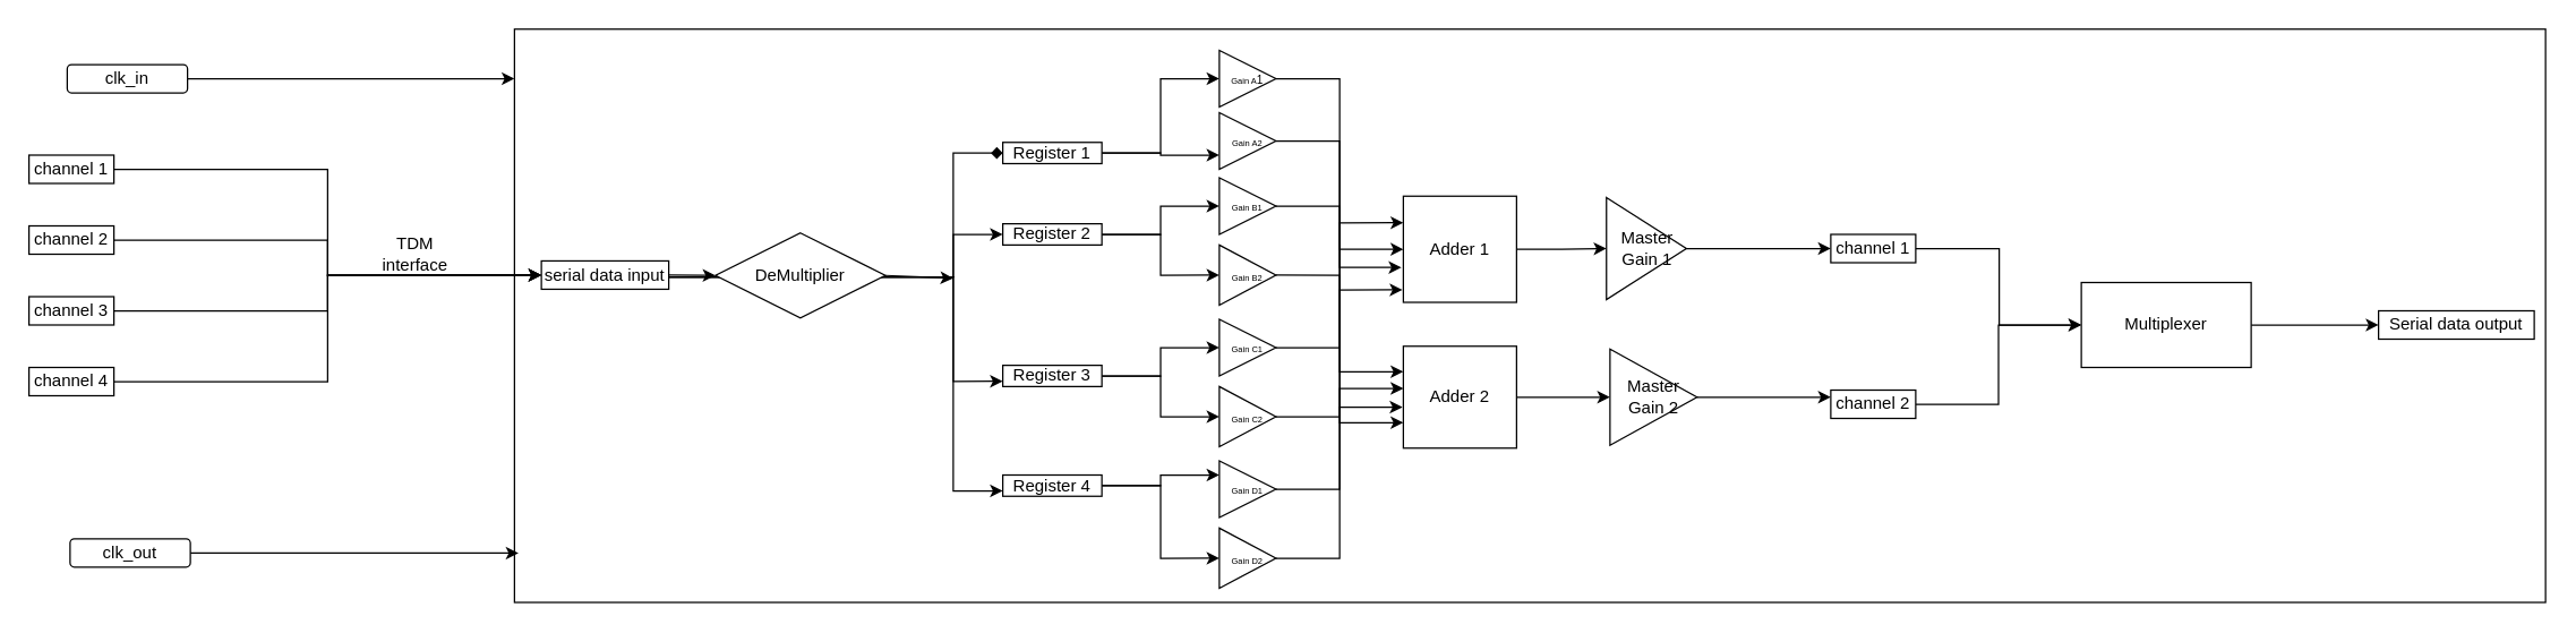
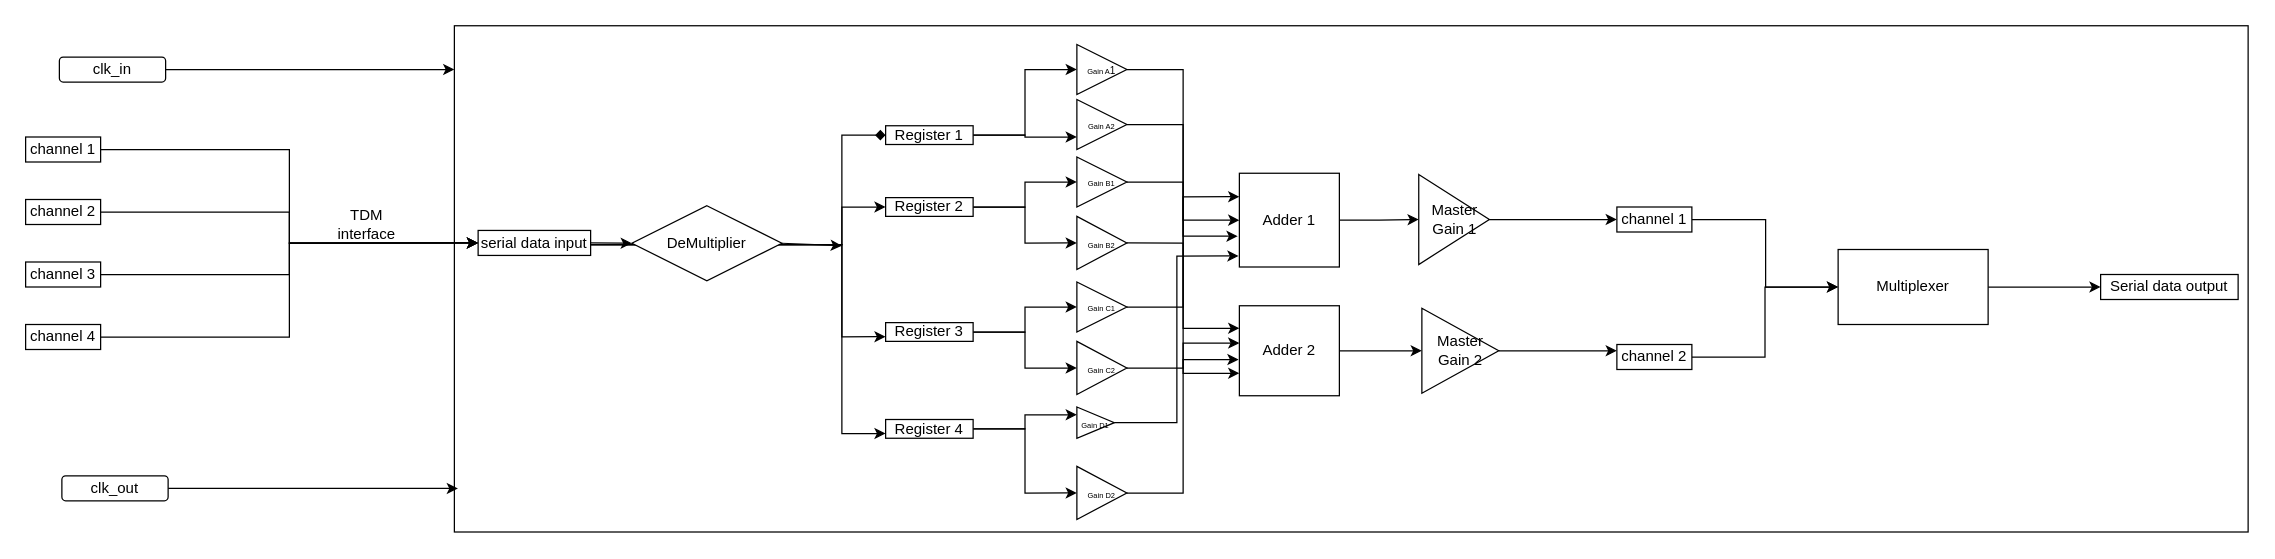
  <mxCell id="0" />
  <mxCell id="1" parent="0" />
  <mxCell id="2" value="" style="rounded=0;whiteSpace=wrap;html=1;" parent="1" vertex="1"><mxGeometry x="363" y="20" width="1435" height="405" as="geometry" /></mxCell>
  <mxCell id="3" style="edgeStyle=orthogonalEdgeStyle;rounded=0;orthogonalLoop=1;jettySize=auto;html=1;exitX=1;exitY=0.5;exitDx=0;exitDy=0;entryX=0;entryY=0.5;entryDx=0;entryDy=0;" parent="1" source="4" target="15" edge="1"><mxGeometry relative="1" as="geometry" /></mxCell>
  <mxCell id="4" value="channel 1" style="rounded=0;whiteSpace=wrap;html=1;" parent="1" vertex="1"><mxGeometry x="20" y="109" width="60" height="20" as="geometry" /></mxCell>
  <mxCell id="5" style="edgeStyle=orthogonalEdgeStyle;rounded=0;orthogonalLoop=1;jettySize=auto;html=1;entryX=0;entryY=0.5;entryDx=0;entryDy=0;" parent="1" source="6" target="15" edge="1"><mxGeometry relative="1" as="geometry" /></mxCell>
  <mxCell id="6" value="channel 2" style="rounded=0;whiteSpace=wrap;html=1;" parent="1" vertex="1"><mxGeometry x="20" y="159" width="60" height="20" as="geometry" /></mxCell>
  <mxCell id="7" style="edgeStyle=orthogonalEdgeStyle;rounded=0;orthogonalLoop=1;jettySize=auto;html=1;entryX=0;entryY=0.5;entryDx=0;entryDy=0;" parent="1" source="8" target="15" edge="1"><mxGeometry relative="1" as="geometry" /></mxCell>
  <mxCell id="8" value="channel 3" style="rounded=0;whiteSpace=wrap;html=1;" parent="1" vertex="1"><mxGeometry x="20" y="209" width="60" height="20" as="geometry" /></mxCell>
  <mxCell id="9" style="edgeStyle=orthogonalEdgeStyle;rounded=0;orthogonalLoop=1;jettySize=auto;html=1;entryX=0;entryY=0.5;entryDx=0;entryDy=0;" parent="1" source="10" target="15" edge="1"><mxGeometry relative="1" as="geometry" /></mxCell>
  <mxCell id="10" value="channel 4" style="rounded=0;whiteSpace=wrap;html=1;" parent="1" vertex="1"><mxGeometry x="20" y="259" width="60" height="20" as="geometry" /></mxCell>
  <mxCell id="11" style="edgeStyle=orthogonalEdgeStyle;rounded=0;orthogonalLoop=1;jettySize=auto;html=1;entryX=0;entryY=0.5;entryDx=0;entryDy=0;endArrow=diamond;" parent="1" source="15" target="18" edge="1"><mxGeometry relative="1" as="geometry"><Array as="points"><mxPoint x="673" y="195" /><mxPoint x="673" y="108" /></Array></mxGeometry></mxCell>
  <mxCell id="12" style="edgeStyle=orthogonalEdgeStyle;rounded=0;orthogonalLoop=1;jettySize=auto;html=1;entryX=0;entryY=0.5;entryDx=0;entryDy=0;" parent="1" source="15" target="21" edge="1"><mxGeometry relative="1" as="geometry"><Array as="points"><mxPoint x="673" y="195" /><mxPoint x="673" y="165" /></Array></mxGeometry></mxCell>
  <mxCell id="13" style="edgeStyle=orthogonalEdgeStyle;rounded=0;orthogonalLoop=1;jettySize=auto;html=1;entryX=0;entryY=0.75;entryDx=0;entryDy=0;" parent="1" source="15" target="24" edge="1"><mxGeometry relative="1" as="geometry"><Array as="points"><mxPoint x="673" y="195" /><mxPoint x="673" y="269" /></Array></mxGeometry></mxCell>
  <mxCell id="14" style="edgeStyle=orthogonalEdgeStyle;rounded=0;orthogonalLoop=1;jettySize=auto;html=1;entryX=0;entryY=0.75;entryDx=0;entryDy=0;" parent="1" source="15" target="27" edge="1"><mxGeometry relative="1" as="geometry"><Array as="points"><mxPoint x="673" y="195" /><mxPoint x="673" y="346" /></Array></mxGeometry></mxCell>
  <mxCell id="15" value="serial data input" style="rounded=0;whiteSpace=wrap;html=1;" parent="1" vertex="1"><mxGeometry x="382" y="183.75" width="90" height="20" as="geometry" /></mxCell>
  <mxCell id="16" style="edgeStyle=orthogonalEdgeStyle;rounded=0;orthogonalLoop=1;jettySize=auto;html=1;entryX=0;entryY=0.5;entryDx=0;entryDy=0;" parent="1" source="18" target="33" edge="1"><mxGeometry relative="1" as="geometry" /></mxCell>
  <mxCell id="17" style="edgeStyle=orthogonalEdgeStyle;rounded=0;orthogonalLoop=1;jettySize=auto;html=1;entryX=0;entryY=0.75;entryDx=0;entryDy=0;" parent="1" source="18" target="35" edge="1"><mxGeometry relative="1" as="geometry" /></mxCell>
  <mxCell id="18" value="Register 1" style="rounded=0;whiteSpace=wrap;html=1;" parent="1" vertex="1"><mxGeometry x="708" y="100" width="70" height="15" as="geometry" /></mxCell>
  <mxCell id="19" style="edgeStyle=orthogonalEdgeStyle;rounded=0;orthogonalLoop=1;jettySize=auto;html=1;entryX=0;entryY=0.5;entryDx=0;entryDy=0;" parent="1" source="21" target="37" edge="1"><mxGeometry relative="1" as="geometry" /></mxCell>
  <mxCell id="20" style="edgeStyle=orthogonalEdgeStyle;rounded=0;orthogonalLoop=1;jettySize=auto;html=1;entryX=0;entryY=0.5;entryDx=0;entryDy=0;" parent="1" source="21" target="39" edge="1"><mxGeometry relative="1" as="geometry" /></mxCell>
  <mxCell id="21" value="Register 2" style="rounded=0;whiteSpace=wrap;html=1;" parent="1" vertex="1"><mxGeometry x="708" y="157.5" width="70" height="15" as="geometry" /></mxCell>
  <mxCell id="22" style="edgeStyle=orthogonalEdgeStyle;rounded=0;orthogonalLoop=1;jettySize=auto;html=1;" parent="1" source="24" target="41" edge="1"><mxGeometry relative="1" as="geometry" /></mxCell>
  <mxCell id="23" style="edgeStyle=orthogonalEdgeStyle;rounded=0;orthogonalLoop=1;jettySize=auto;html=1;" parent="1" source="24" target="43" edge="1"><mxGeometry relative="1" as="geometry" /></mxCell>
  <mxCell id="24" value="Register 3" style="rounded=0;whiteSpace=wrap;html=1;" parent="1" vertex="1"><mxGeometry x="708" y="257.5" width="70" height="15" as="geometry" /></mxCell>
  <mxCell id="25" style="edgeStyle=orthogonalEdgeStyle;rounded=0;orthogonalLoop=1;jettySize=auto;html=1;entryX=0;entryY=0.25;entryDx=0;entryDy=0;" parent="1" source="27" target="45" edge="1"><mxGeometry relative="1" as="geometry" /></mxCell>
  <mxCell id="26" style="edgeStyle=orthogonalEdgeStyle;rounded=0;orthogonalLoop=1;jettySize=auto;html=1;entryX=0;entryY=0.5;entryDx=0;entryDy=0;" parent="1" source="27" target="47" edge="1"><mxGeometry relative="1" as="geometry" /></mxCell>
  <mxCell id="27" value="Register 4" style="rounded=0;whiteSpace=wrap;html=1;" parent="1" vertex="1"><mxGeometry x="708" y="335" width="70" height="15" as="geometry" /></mxCell>
  <mxCell id="28" style="edgeStyle=orthogonalEdgeStyle;rounded=0;orthogonalLoop=1;jettySize=auto;html=1;" parent="1" source="29" edge="1"><mxGeometry relative="1" as="geometry"><mxPoint x="363" y="55" as="targetPoint" /></mxGeometry></mxCell>
  <mxCell id="29" value="clk_in" style="rounded=1;whiteSpace=wrap;html=1;" parent="1" vertex="1"><mxGeometry x="47" y="45" width="85" height="20" as="geometry" /></mxCell>
  <mxCell id="30" style="edgeStyle=orthogonalEdgeStyle;rounded=0;orthogonalLoop=1;jettySize=auto;html=1;entryX=0.002;entryY=0.914;entryDx=0;entryDy=0;entryPerimeter=0;" parent="1" source="31" target="2" edge="1"><mxGeometry relative="1" as="geometry" /></mxCell>
  <mxCell id="31" value="clk_out" style="rounded=1;whiteSpace=wrap;html=1;" parent="1" vertex="1"><mxGeometry x="49" y="380" width="85" height="20" as="geometry" /></mxCell>
  <mxCell id="32" style="edgeStyle=orthogonalEdgeStyle;rounded=0;orthogonalLoop=1;jettySize=auto;html=1;entryX=0;entryY=0.5;entryDx=0;entryDy=0;" parent="1" source="33" target="49" edge="1"><mxGeometry relative="1" as="geometry"><Array as="points" /></mxGeometry></mxCell>
  <mxCell id="33" value="&lt;font style=&quot;font-size: 6px&quot;&gt;Gain A&lt;/font&gt;&lt;font style=&quot;font-size: 8px&quot;&gt;1&lt;/font&gt;" style="triangle;whiteSpace=wrap;html=1;" parent="1" vertex="1"><mxGeometry x="861" y="35" width="40" height="40" as="geometry" /></mxCell>
  <mxCell id="34" style="edgeStyle=orthogonalEdgeStyle;rounded=0;orthogonalLoop=1;jettySize=auto;html=1;entryX=0;entryY=0.25;entryDx=0;entryDy=0;" parent="1" source="35" target="51" edge="1"><mxGeometry relative="1" as="geometry" /></mxCell>
  <mxCell id="35" value="&lt;font style=&quot;font-size: 6px&quot;&gt;Gain A2&lt;/font&gt;" style="triangle;whiteSpace=wrap;html=1;" parent="1" vertex="1"><mxGeometry x="861" y="79" width="40" height="40" as="geometry" /></mxCell>
  <mxCell id="36" style="edgeStyle=orthogonalEdgeStyle;rounded=0;orthogonalLoop=1;jettySize=auto;html=1;entryX=-0.017;entryY=0.671;entryDx=0;entryDy=0;entryPerimeter=0;" edge="1" parent="1" source="37" target="49"><mxGeometry relative="1" as="geometry" /></mxCell>
  <mxCell id="37" value="&lt;font style=&quot;font-size: 6px&quot;&gt;Gain B1&lt;/font&gt;" style="triangle;whiteSpace=wrap;html=1;" parent="1" vertex="1"><mxGeometry x="861" y="125" width="40" height="40" as="geometry" /></mxCell>
  <mxCell id="38" style="edgeStyle=orthogonalEdgeStyle;rounded=0;orthogonalLoop=1;jettySize=auto;html=1;exitX=1;exitY=0.5;exitDx=0;exitDy=0;entryX=0;entryY=0.75;entryDx=0;entryDy=0;" parent="1" source="39" target="51" edge="1"><mxGeometry relative="1" as="geometry" /></mxCell>
  <mxCell id="39" value="&lt;font style=&quot;font-size: 6px&quot;&gt;Gain B2&lt;/font&gt;" style="triangle;whiteSpace=wrap;html=1;" parent="1" vertex="1"><mxGeometry x="861" y="172.5" width="40" height="42.5" as="geometry" /></mxCell>
  <mxCell id="40" style="edgeStyle=orthogonalEdgeStyle;rounded=0;orthogonalLoop=1;jettySize=auto;html=1;entryX=0;entryY=0.25;entryDx=0;entryDy=0;" edge="1" parent="1" source="41" target="49"><mxGeometry relative="1" as="geometry" /></mxCell>
  <mxCell id="41" value="&lt;font style=&quot;font-size: 6px&quot;&gt;Gain C1&lt;/font&gt;" style="triangle;whiteSpace=wrap;html=1;" parent="1" vertex="1"><mxGeometry x="861" y="225" width="40" height="40" as="geometry" /></mxCell>
  <mxCell id="42" style="edgeStyle=orthogonalEdgeStyle;rounded=0;orthogonalLoop=1;jettySize=auto;html=1;entryX=0;entryY=0.415;entryDx=0;entryDy=0;entryPerimeter=0;" edge="1" parent="1" source="43" target="51"><mxGeometry relative="1" as="geometry" /></mxCell>
  <mxCell id="43" value="&lt;font style=&quot;font-size: 6px&quot;&gt;Gain C2&lt;/font&gt;" style="triangle;whiteSpace=wrap;html=1;" parent="1" vertex="1"><mxGeometry x="861" y="272.5" width="40" height="42.5" as="geometry" /></mxCell>
  <mxCell id="44" style="edgeStyle=orthogonalEdgeStyle;rounded=0;orthogonalLoop=1;jettySize=auto;html=1;entryX=-0.008;entryY=0.882;entryDx=0;entryDy=0;entryPerimeter=0;" edge="1" parent="1" source="45" target="49"><mxGeometry relative="1" as="geometry" /></mxCell>
- <mxCell id="45" value="&lt;font style=&quot;font-size: 6px&quot;&gt;Gain D1&lt;/font&gt;" style="triangle;whiteSpace=wrap;html=1;" parent="1" vertex="1"><mxGeometry x="861" y="325" width="40" height="40" as="geometry" /></mxCell>
+ <mxCell id="45" value="&lt;font style=&quot;font-size: 6px&quot;&gt;Gain D1&lt;/font&gt;" style="triangle;whiteSpace=wrap;html=1;" parent="1" vertex="1"><mxGeometry x="861" y="325" width="30" height="25" as="geometry" /></mxCell>
  <mxCell id="46" style="edgeStyle=orthogonalEdgeStyle;rounded=0;orthogonalLoop=1;jettySize=auto;html=1;entryX=-0.008;entryY=0.598;entryDx=0;entryDy=0;entryPerimeter=0;" edge="1" parent="1" source="47" target="51"><mxGeometry relative="1" as="geometry" /></mxCell>
  <mxCell id="47" value="&lt;font style=&quot;font-size: 6px&quot;&gt;Gain D2&lt;/font&gt;" style="triangle;whiteSpace=wrap;html=1;" parent="1" vertex="1"><mxGeometry x="861" y="372.5" width="40" height="42.5" as="geometry" /></mxCell>
  <mxCell id="48" style="edgeStyle=orthogonalEdgeStyle;rounded=0;orthogonalLoop=1;jettySize=auto;html=1;entryX=0;entryY=0.5;entryDx=0;entryDy=0;" parent="1" source="49" target="53" edge="1"><mxGeometry relative="1" as="geometry" /></mxCell>
  <mxCell id="49" value="Adder 1" style="rounded=0;whiteSpace=wrap;html=1;" parent="1" vertex="1"><mxGeometry x="991" y="138" width="80" height="75" as="geometry" /></mxCell>
  <mxCell id="50" style="edgeStyle=orthogonalEdgeStyle;rounded=0;orthogonalLoop=1;jettySize=auto;html=1;" edge="1" parent="1" source="51" target="55"><mxGeometry relative="1" as="geometry" /></mxCell>
  <mxCell id="51" value="Adder 2" style="rounded=0;whiteSpace=wrap;html=1;" parent="1" vertex="1"><mxGeometry x="991" y="244" width="80" height="72" as="geometry" /></mxCell>
  <mxCell id="52" style="edgeStyle=orthogonalEdgeStyle;rounded=0;orthogonalLoop=1;jettySize=auto;html=1;entryX=0;entryY=0.5;entryDx=0;entryDy=0;" parent="1" source="53" target="61" edge="1"><mxGeometry relative="1" as="geometry" /></mxCell>
  <mxCell id="53" value="Master Gain 1" style="triangle;whiteSpace=wrap;html=1;" parent="1" vertex="1"><mxGeometry x="1134.5" y="139" width="56.5" height="72" as="geometry" /></mxCell>
  <mxCell id="54" style="edgeStyle=orthogonalEdgeStyle;rounded=0;orthogonalLoop=1;jettySize=auto;html=1;entryX=0;entryY=0.25;entryDx=0;entryDy=0;" parent="1" source="55" target="63" edge="1"><mxGeometry relative="1" as="geometry" /></mxCell>
  <mxCell id="55" value="Master Gain 2" style="triangle;whiteSpace=wrap;html=1;" parent="1" vertex="1"><mxGeometry x="1137" y="246" width="61.5" height="68" as="geometry" /></mxCell>
  <mxCell id="56" value="Serial data output" style="rounded=0;whiteSpace=wrap;html=1;" parent="1" vertex="1"><mxGeometry x="1680" y="219" width="110" height="20" as="geometry" /></mxCell>
  <mxCell id="57" style="edgeStyle=orthogonalEdgeStyle;rounded=0;orthogonalLoop=1;jettySize=auto;html=1;entryX=0;entryY=0.5;entryDx=0;entryDy=0;" parent="1" source="58" target="56" edge="1"><mxGeometry relative="1" as="geometry" /></mxCell>
  <mxCell id="58" value="Multiplexer" style="rounded=0;whiteSpace=wrap;html=1;" parent="1" vertex="1"><mxGeometry x="1470" y="199" width="120" height="60" as="geometry" /></mxCell>
  <mxCell id="59" value="TDM interface" style="text;html=1;strokeColor=none;fillColor=none;align=center;verticalAlign=middle;whiteSpace=wrap;rounded=0;" parent="1" vertex="1"><mxGeometry x="273" y="169" width="40" height="20" as="geometry" /></mxCell>
  <mxCell id="60" style="edgeStyle=orthogonalEdgeStyle;rounded=0;orthogonalLoop=1;jettySize=auto;html=1;" parent="1" source="61" target="58" edge="1"><mxGeometry relative="1" as="geometry"><Array as="points"><mxPoint x="1412" y="175" /><mxPoint x="1412" y="229" /></Array></mxGeometry></mxCell>
  <mxCell id="61" value="channel 1" style="rounded=0;whiteSpace=wrap;html=1;" parent="1" vertex="1"><mxGeometry x="1293" y="165" width="60" height="20" as="geometry" /></mxCell>
  <mxCell id="62" style="edgeStyle=orthogonalEdgeStyle;rounded=0;orthogonalLoop=1;jettySize=auto;html=1;entryX=0;entryY=0.5;entryDx=0;entryDy=0;" parent="1" source="63" target="58" edge="1"><mxGeometry relative="1" as="geometry" /></mxCell>
  <mxCell id="63" value="channel 2" style="rounded=0;whiteSpace=wrap;html=1;" parent="1" vertex="1"><mxGeometry x="1293" y="275" width="60" height="20" as="geometry" /></mxCell>
  <mxCell id="64" style="edgeStyle=orthogonalEdgeStyle;rounded=0;orthogonalLoop=1;jettySize=auto;html=1;exitX=0.5;exitY=1;exitDx=0;exitDy=0;" parent="1" source="61" target="61" edge="1"><mxGeometry relative="1" as="geometry" /></mxCell>
  <mxCell id="65" value="DeMultiplier" style="rhombus;whiteSpace=wrap;html=1;" vertex="1" parent="1"><mxGeometry x="505" y="164" width="120" height="60" as="geometry" /></mxCell>
  <mxCell id="66" value="" style="endArrow=classic;html=1;entryX=0;entryY=0.5;entryDx=0;entryDy=0;exitX=1;exitY=0.5;exitDx=0;exitDy=0;" edge="1" parent="1" source="15" target="65"><mxGeometry width="50" height="50" relative="1" as="geometry"><mxPoint x="464" y="219" as="sourcePoint" /><mxPoint x="514" y="169" as="targetPoint" /></mxGeometry></mxCell>
  <mxCell id="67" value="" style="endArrow=classic;html=1;exitX=1;exitY=0.5;exitDx=0;exitDy=0;" edge="1" parent="1" source="65"><mxGeometry width="50" height="50" relative="1" as="geometry"><mxPoint x="623" y="216" as="sourcePoint" /><mxPoint x="673" y="196" as="targetPoint" /></mxGeometry></mxCell>
